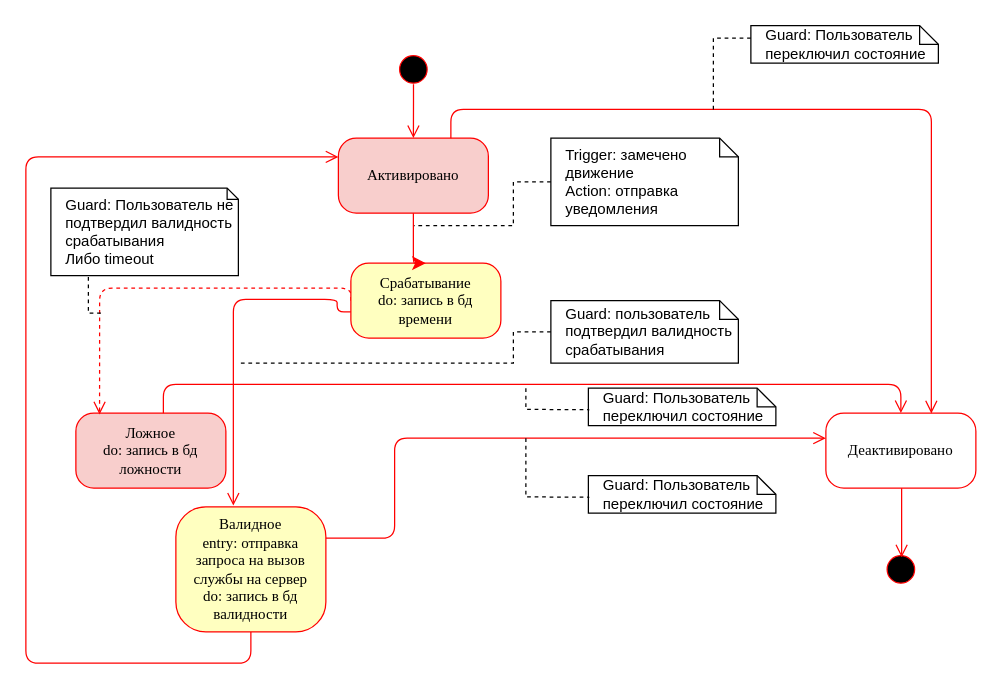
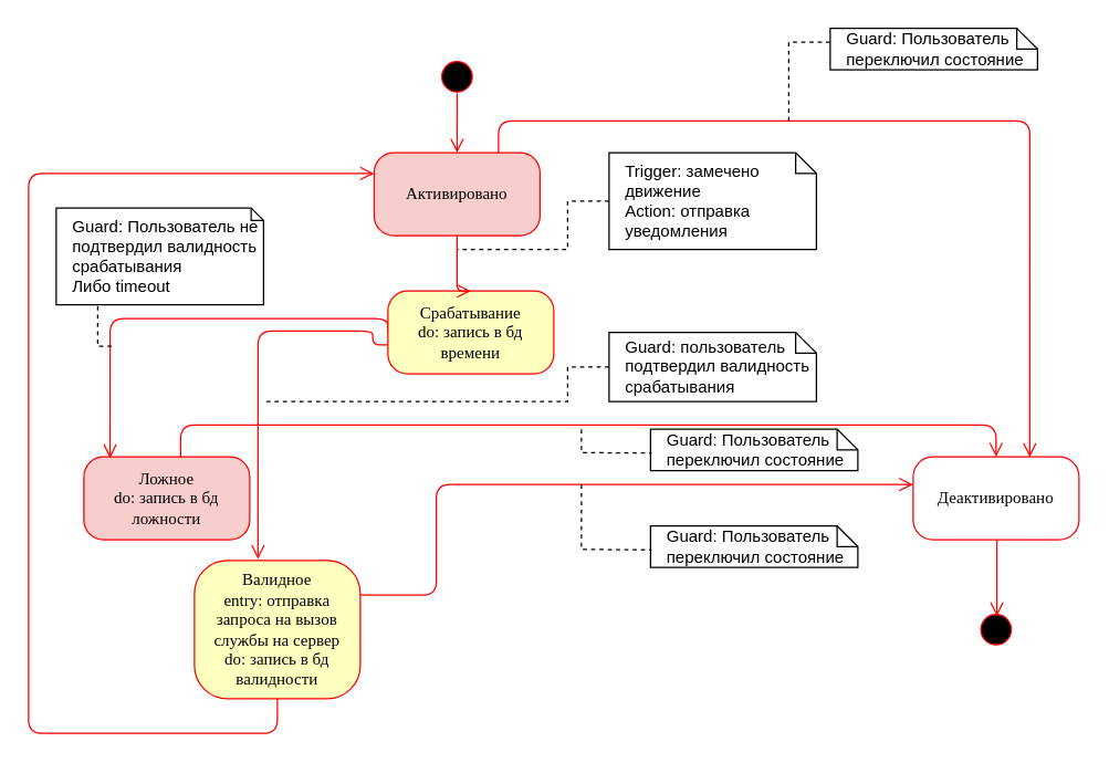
  <mxCell id="0" />
  <mxCell id="1" parent="0" />
  <mxCell id="2" value="" style="ellipse;html=1;shape=startState;fillColor=#000000;strokeColor=#ff0000;rounded=1;shadow=0;comic=0;labelBackgroundColor=none;fontFamily=Verdana;fontSize=12;fontColor=#000000;align=center;direction=south;" vertex="1" parent="1"><mxGeometry x="315" y="40" width="30" height="30" as="geometry" /></mxCell>
  <mxCell id="3" value="Активировано" style="rounded=1;whiteSpace=wrap;html=1;arcSize=24;fillColor=#f8cecc;strokeColor=#ff0000;shadow=0;comic=0;labelBackgroundColor=none;fontFamily=Verdana;fontSize=12;fontColor=#000000;align=center;" vertex="1" parent="1"><mxGeometry x="270" y="110" width="120" height="60" as="geometry" /></mxCell>
  <mxCell id="4" value="&lt;div&gt;Ложное&lt;/div&gt;&lt;div&gt;do: запись в бд ложности&lt;br&gt; &lt;/div&gt;" style="rounded=1;whiteSpace=wrap;html=1;arcSize=24;fillColor=#f8cecc;strokeColor=#ff0000;shadow=0;comic=0;labelBackgroundColor=none;fontFamily=Verdana;fontSize=12;fontColor=#000000;align=center;" vertex="1" parent="1"><mxGeometry x="60" y="330" width="120" height="60" as="geometry" /></mxCell>
  <mxCell id="5" style="edgeStyle=orthogonalEdgeStyle;html=1;labelBackgroundColor=none;endArrow=open;endSize=8;strokeColor=#ff0000;fontFamily=Verdana;fontSize=12;align=left;entryX=0.5;entryY=0;entryDx=0;entryDy=0;exitX=0.898;exitY=0.497;exitDx=0;exitDy=0;exitPerimeter=0;" edge="1" parent="1" source="2" target="3"><mxGeometry relative="1" as="geometry"><mxPoint x="330" y="70" as="sourcePoint" /><mxPoint x="160" y="135" as="targetPoint" /></mxGeometry></mxCell>
- <mxCell id="6" style="edgeStyle=orthogonalEdgeStyle;html=1;labelBackgroundColor=none;endArrow=open;endSize=8;strokeColor=#ff0000;fontFamily=Verdana;fontSize=12;align=left;exitX=0;exitY=0.5;exitDx=0;exitDy=0;entryX=0.158;entryY=0.017;entryDx=0;entryDy=0;entryPerimeter=0;dashed=1;" edge="1" parent="1" source="11" target="4"><mxGeometry relative="1" as="geometry"><mxPoint x="250" y="307.5" as="sourcePoint" /><mxPoint x="360" y="352.5" as="targetPoint" /><Array as="points"><mxPoint x="79" y="230" /></Array></mxGeometry></mxCell>
+ <mxCell id="6" style="edgeStyle=orthogonalEdgeStyle;html=1;labelBackgroundColor=none;endArrow=open;endSize=8;strokeColor=#ff0000;fontFamily=Verdana;fontSize=12;align=left;exitX=0;exitY=0.5;exitDx=0;exitDy=0;entryX=0.158;entryY=0.017;entryDx=0;entryDy=0;entryPerimeter=0;" edge="1" parent="1" source="11" target="4"><mxGeometry relative="1" as="geometry"><mxPoint x="250" y="307.5" as="sourcePoint" /><mxPoint x="360" y="352.5" as="targetPoint" /><Array as="points"><mxPoint x="79" y="230" /></Array></mxGeometry></mxCell>
  <mxCell id="7" value="&lt;div&gt;Валидное&lt;/div&gt;&lt;div&gt;entry: отправка запроса на вызов службы на сервер&lt;/div&gt;&lt;div&gt;do: запись в бд валидности&lt;br&gt;&lt;/div&gt;" style="rounded=1;whiteSpace=wrap;html=1;arcSize=24;fillColor=#ffffc0;strokeColor=#ff0000;shadow=0;comic=0;labelBackgroundColor=none;fontFamily=Verdana;fontSize=12;fontColor=#000000;align=center;" vertex="1" parent="1"><mxGeometry x="140" y="405" width="120" height="100" as="geometry" /></mxCell>
  <mxCell id="8" style="edgeStyle=orthogonalEdgeStyle;html=1;labelBackgroundColor=none;endArrow=open;endSize=8;strokeColor=#ff0000;fontFamily=Verdana;fontSize=12;align=left;exitX=0.5;exitY=1;exitDx=0;exitDy=0;entryX=0;entryY=0.25;entryDx=0;entryDy=0;" edge="1" parent="1" source="7" target="3"><mxGeometry relative="1" as="geometry"><mxPoint x="130" y="470" as="sourcePoint" /><mxPoint x="345" y="515" as="targetPoint" /><Array as="points"><mxPoint x="200" y="530" /><mxPoint x="20" y="530" /><mxPoint x="20" y="125" /></Array></mxGeometry></mxCell>
  <mxCell id="9" value="&lt;div&gt;Trigger: замечено движение&lt;br&gt;Action: отправка уведомления&lt;/div&gt;" style="shape=note;size=15;align=left;spacingLeft=10;html=1;whiteSpace=wrap;" vertex="1" parent="1"><mxGeometry x="440" y="110" width="150" height="70" as="geometry" /></mxCell>
  <mxCell id="10" value="" style="edgeStyle=none;endArrow=none;exitX=0;exitY=0.5;dashed=1;html=1;rounded=0;exitDx=0;exitDy=0;exitPerimeter=0;" edge="1" parent="1" source="9"><mxGeometry x="1" relative="1" as="geometry"><mxPoint x="330" y="180" as="targetPoint" /><Array as="points"><mxPoint x="410" y="145" /><mxPoint x="410" y="180" /></Array><mxPoint x="459" y="153" as="sourcePoint" /></mxGeometry></mxCell>
  <mxCell id="11" value="&lt;div&gt;Срабатывание&lt;/div&gt;&lt;div&gt;do: запись в бд времени&lt;br&gt;&lt;/div&gt;" style="rounded=1;whiteSpace=wrap;html=1;arcSize=24;fillColor=#ffffc0;strokeColor=#ff0000;shadow=0;comic=0;labelBackgroundColor=none;fontFamily=Verdana;fontSize=12;fontColor=#000000;align=center;" vertex="1" parent="1"><mxGeometry x="280" y="210" width="120" height="60" as="geometry" /></mxCell>
- <mxCell id="12" style="edgeStyle=orthogonalEdgeStyle;html=1;labelBackgroundColor=none;endArrow=classic;endSize=8;strokeColor=#ff0000;fontFamily=Verdana;fontSize=12;align=left;exitX=0.5;exitY=1;exitDx=0;exitDy=0;entryX=0.5;entryY=0;entryDx=0;entryDy=0;" edge="1" parent="1" source="3" target="11"><mxGeometry relative="1" as="geometry"><mxPoint x="280" y="240" as="sourcePoint" /><mxPoint x="200" y="340" as="targetPoint" /><Array as="points"><mxPoint x="330" y="190" /><mxPoint x="330" y="190" /></Array></mxGeometry></mxCell>
+ <mxCell id="12" style="edgeStyle=orthogonalEdgeStyle;html=1;labelBackgroundColor=none;endArrow=open;endSize=8;strokeColor=#ff0000;fontFamily=Verdana;fontSize=12;align=left;exitX=0.5;exitY=1;exitDx=0;exitDy=0;entryX=0.5;entryY=0;entryDx=0;entryDy=0;" edge="1" parent="1" source="3" target="11"><mxGeometry relative="1" as="geometry"><mxPoint x="280" y="240" as="sourcePoint" /><mxPoint x="200" y="340" as="targetPoint" /><Array as="points"><mxPoint x="330" y="190" /><mxPoint x="330" y="190" /></Array></mxGeometry></mxCell>
  <mxCell id="13" value="Guard: пользователь подтвердил валидность срабатывания " style="shape=note;size=15;align=left;spacingLeft=10;html=1;whiteSpace=wrap;" vertex="1" parent="1"><mxGeometry x="440" y="240" width="150" height="50" as="geometry" /></mxCell>
  <mxCell id="14" value="" style="edgeStyle=none;endArrow=none;exitX=0;exitY=0.5;dashed=1;html=1;rounded=0;exitDx=0;exitDy=0;exitPerimeter=0;" edge="1" parent="1" source="13"><mxGeometry x="1" relative="1" as="geometry"><mxPoint x="190" y="290" as="targetPoint" /><Array as="points"><mxPoint x="410" y="265" /><mxPoint x="410" y="290" /></Array><mxPoint x="580" y="227.5" as="sourcePoint" /></mxGeometry></mxCell>
  <mxCell id="15" value="&lt;div&gt;Guard: Пользователь не подтвердил валидность срабатывания&lt;/div&gt;&lt;div&gt;Либо timeout&lt;br&gt;&lt;/div&gt;" style="shape=note;size=9;align=left;spacingLeft=10;html=1;whiteSpace=wrap;" vertex="1" parent="1"><mxGeometry x="40" y="150" width="150" height="70" as="geometry" /></mxCell>
  <mxCell id="16" value="" style="edgeStyle=none;endArrow=none;dashed=1;html=1;rounded=0;" edge="1" parent="1"><mxGeometry x="1" relative="1" as="geometry"><mxPoint x="70" y="221" as="targetPoint" /><Array as="points"><mxPoint x="70" y="250" /><mxPoint x="70" y="221" /></Array><mxPoint x="80" y="250" as="sourcePoint" /></mxGeometry></mxCell>
  <mxCell id="17" value="Деактивировано" style="rounded=1;whiteSpace=wrap;html=1;arcSize=24;fillColor=#ffffff;strokeColor=#ff0000;shadow=0;comic=0;labelBackgroundColor=none;fontFamily=Verdana;fontSize=12;fontColor=#000000;align=center;" vertex="1" parent="1"><mxGeometry x="660" y="330" width="120" height="60" as="geometry" /></mxCell>
  <mxCell id="18" value="" style="ellipse;html=1;shape=startState;fillColor=#000000;strokeColor=#ff0000;rounded=1;shadow=0;comic=0;labelBackgroundColor=none;fontFamily=Verdana;fontSize=12;fontColor=#000000;align=center;direction=south;" vertex="1" parent="1"><mxGeometry x="705" y="440" width="30" height="30" as="geometry" /></mxCell>
  <mxCell id="19" style="edgeStyle=orthogonalEdgeStyle;html=1;labelBackgroundColor=none;endArrow=open;endSize=8;strokeColor=#ff0000;fontFamily=Verdana;fontSize=12;align=left;entryX=0.383;entryY=-0.01;entryDx=0;entryDy=0;exitX=0;exitY=0.65;exitDx=0;exitDy=0;exitPerimeter=0;entryPerimeter=0;" edge="1" parent="1" source="11" target="7"><mxGeometry relative="1" as="geometry"><mxPoint x="260" y="225" as="sourcePoint" /><mxPoint x="240" y="325" as="targetPoint" /><Array as="points"><mxPoint x="269" y="239" /><mxPoint x="186" y="240" /></Array></mxGeometry></mxCell>
  <mxCell id="20" style="edgeStyle=orthogonalEdgeStyle;html=1;labelBackgroundColor=none;endArrow=open;endSize=8;strokeColor=#ff0000;fontFamily=Verdana;fontSize=12;align=left;exitX=1;exitY=0.25;exitDx=0;exitDy=0;" edge="1" parent="1" source="7"><mxGeometry relative="1" as="geometry"><mxPoint x="534" y="325" as="sourcePoint" /><mxPoint x="660" y="350" as="targetPoint" /><Array as="points"><mxPoint x="315" y="350" /></Array></mxGeometry></mxCell>
  <mxCell id="21" style="edgeStyle=orthogonalEdgeStyle;html=1;labelBackgroundColor=none;endArrow=open;endSize=8;strokeColor=#ff0000;fontFamily=Verdana;fontSize=12;align=left;entryX=0.5;entryY=0;entryDx=0;entryDy=0;" edge="1" parent="1" target="17"><mxGeometry relative="1" as="geometry"><mxPoint x="130" y="330" as="sourcePoint" /><mxPoint x="525" y="307" as="targetPoint" /><Array as="points"><mxPoint x="130" y="307" /><mxPoint x="720" y="307" /></Array></mxGeometry></mxCell>
  <mxCell id="22" style="edgeStyle=orthogonalEdgeStyle;html=1;labelBackgroundColor=none;endArrow=open;endSize=8;strokeColor=#ff0000;fontFamily=Verdana;fontSize=12;align=left;entryX=0.18;entryY=0.48;entryDx=0;entryDy=0;entryPerimeter=0;exitX=0.5;exitY=1;exitDx=0;exitDy=0;" edge="1" parent="1" source="17" target="18"><mxGeometry relative="1" as="geometry"><mxPoint x="420" y="430" as="sourcePoint" /><mxPoint x="720" y="430" as="targetPoint" /><Array as="points"><mxPoint x="720" y="445" /></Array></mxGeometry></mxCell>
  <mxCell id="23" style="edgeStyle=orthogonalEdgeStyle;html=1;labelBackgroundColor=none;endArrow=open;endSize=8;strokeColor=#ff0000;fontFamily=Verdana;fontSize=12;align=left;entryX=0.703;entryY=0.004;entryDx=0;entryDy=0;entryPerimeter=0;" edge="1" parent="1" target="17"><mxGeometry relative="1" as="geometry"><mxPoint x="360" y="110" as="sourcePoint" /><mxPoint x="950" y="110" as="targetPoint" /><Array as="points"><mxPoint x="360" y="87" /><mxPoint x="744" y="87" /></Array></mxGeometry></mxCell>
  <mxCell id="24" value="Guard: Пользователь переключил состояние" style="shape=note;size=15;align=left;spacingLeft=10;html=1;whiteSpace=wrap;" vertex="1" parent="1"><mxGeometry x="600" y="20" width="150" height="30" as="geometry" /></mxCell>
  <mxCell id="25" value="" style="edgeStyle=none;endArrow=none;exitX=0;exitY=0.5;dashed=1;html=1;rounded=0;exitDx=0;exitDy=0;exitPerimeter=0;" edge="1" parent="1"><mxGeometry x="1" relative="1" as="geometry"><mxPoint x="570" y="90" as="targetPoint" /><Array as="points"><mxPoint x="570" y="30" /><mxPoint x="570" y="65" /></Array><mxPoint x="600" y="30" as="sourcePoint" /></mxGeometry></mxCell>
  <mxCell id="26" value="Guard: Пользователь переключил состояние" style="shape=note;size=15;align=left;spacingLeft=10;html=1;whiteSpace=wrap;" vertex="1" parent="1"><mxGeometry x="470" y="380" width="150" height="30" as="geometry" /></mxCell>
  <mxCell id="27" value="" style="edgeStyle=none;endArrow=none;dashed=1;html=1;rounded=0;entryX=0.005;entryY=0.577;entryDx=0;entryDy=0;entryPerimeter=0;" edge="1" parent="1" target="26"><mxGeometry x="1" relative="1" as="geometry"><mxPoint x="420" y="425" as="targetPoint" /><Array as="points"><mxPoint x="420" y="365" /><mxPoint x="420" y="397" /></Array><mxPoint x="420" y="350" as="sourcePoint" /></mxGeometry></mxCell>
  <mxCell id="28" value="Guard: Пользователь переключил состояние" style="shape=note;size=15;align=left;spacingLeft=10;html=1;whiteSpace=wrap;" vertex="1" parent="1"><mxGeometry x="470" y="310" width="150" height="30" as="geometry" /></mxCell>
  <mxCell id="29" value="" style="edgeStyle=none;endArrow=none;dashed=1;html=1;rounded=0;entryX=0.005;entryY=0.577;entryDx=0;entryDy=0;entryPerimeter=0;" edge="1" parent="1" target="28"><mxGeometry x="1" relative="1" as="geometry"><mxPoint x="420" y="355" as="targetPoint" /><Array as="points"><mxPoint x="420" y="327" /></Array><mxPoint x="420" y="310" as="sourcePoint" /></mxGeometry></mxCell>
